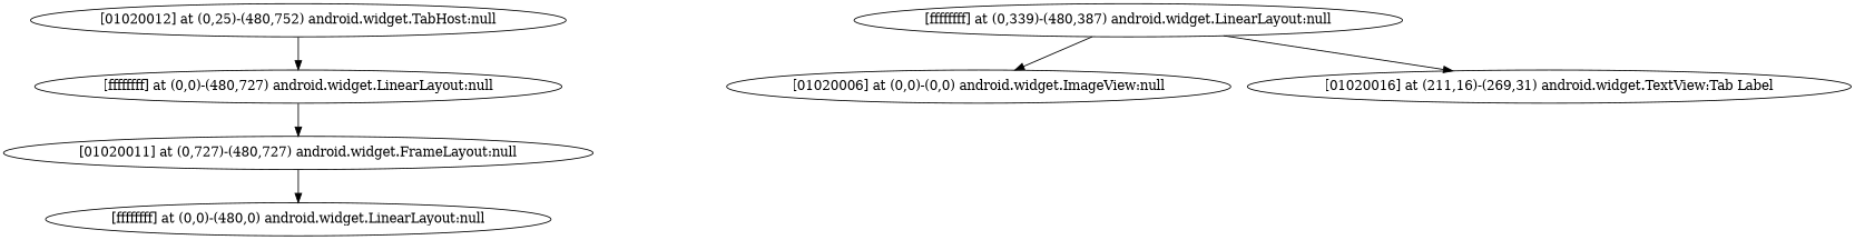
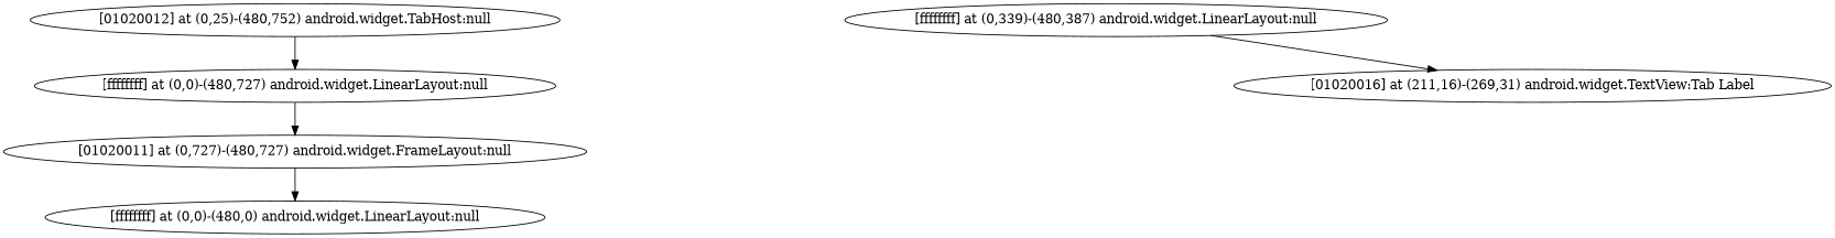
  strict digraph {
    n1 [label="[01020012] at (0,25)-(480,752) android.widget.TabHost:null"]
    n2 [label="[ffffffff] at (0,0)-(480,727) android.widget.LinearLayout:null"]
    n3 [label="[01020011] at (0,727)-(480,727) android.widget.FrameLayout:null"]
    n4 [label="[ffffffff] at (0,0)-(480,0) android.widget.LinearLayout:null"]
    n5 [label="[ffffffff] at (0,339)-(480,387) android.widget.LinearLayout:null"]
-   n6 [label="[01020006] at (0,0)-(0,0) android.widget.ImageView:null"]
    n7 [label="[01020016] at (211,16)-(269,31) android.widget.TextView:Tab Label"]
    n1 -> n2
    n2 -> n3
    n3 -> n4
-   n5 -> n6
    n5 -> n7
  }
